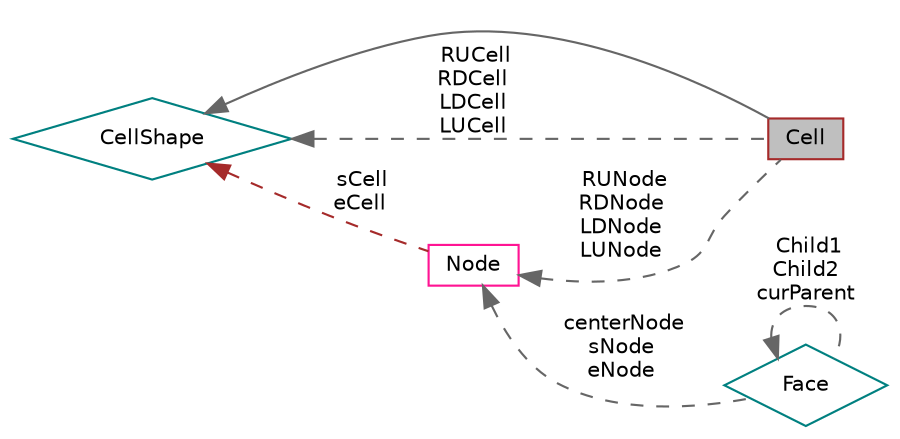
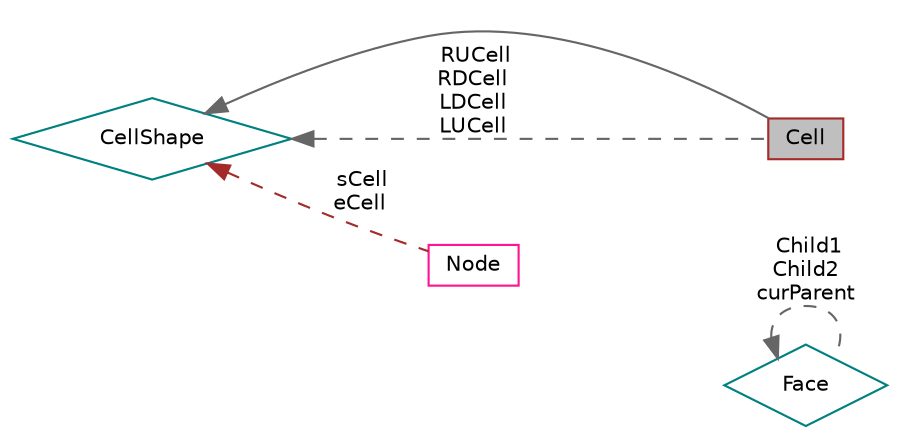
  digraph {
    rankdir=LR
    node [color=teal fillcolor=white fontname=Helvetica fontsize=10 shape=box style=filled]
    edge [color=gray40 dir=back fontname=Helvetica fontsize=10 labelfontname=Helvetica labelfontsize=10 style=dashed]
    n1 [color=brown fillcolor=grey75 fontcolor=black height=0.2 label=Cell width=0.4]
    n2 [height=0.2 label=CellShape shape=diamond width=0.4]
    n3 [color=deeppink height=0.2 label="Node" width=0.4]
    n4 [height=0.2 label=Face shape=diamond width=0.4]
    n2 -> n1 [style=solid]
    n2 -> n1 [label=" RUCell\nRDCell\nLDCell\nLUCell"]
    n2 -> n3 [color=brown label=" sCell\neCell"]
-   n3 -> n1 [label=" RUNode\nRDNode\nLDNode\nLUNode"]
-   n3 -> n4 [label=" centerNode\nsNode\neNode"]
    n4 -> n4 [label=" Child1\nChild2\ncurParent"]
  }
